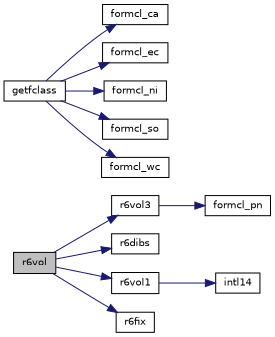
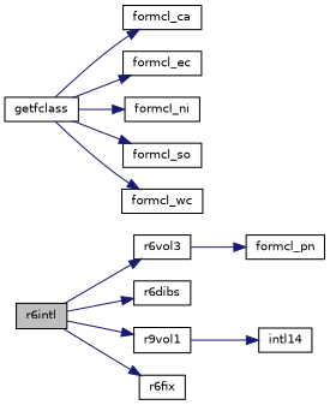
  digraph {
    rankdir=LR
    node [color=black fillcolor=white fontname=Helvetica fontsize=10 shape=record style=filled]
    edge [color=midnightblue fontname=Helvetica fontsize=10 labelfontname=Helvetica labelfontsize=10 style=solid]
-   n1 [fillcolor=grey75 fontcolor=black height=0.2 label=r6vol width=0.4]
+   n1 [fillcolor=grey75 fontcolor=black height=0.2 label=r6intl width=0.4]
    n2 [height=0.2 label=r6vol3 width=0.4]
    n3 [height=0.2 label=r6dibs width=0.4]
-   n4 [height=0.2 label=r6vol1 width=0.4]
+   n4 [height=0.2 label=r9vol1 width=0.4]
    n5 [height=0.2 label=r6fix width=0.4]
    n6 [height=0.2 label=getfclass width=0.4]
    n7 [height=0.2 label=formcl_ca width=0.4]
    n8 [height=0.2 label=formcl_ec width=0.4]
    n9 [height=0.2 label=formcl_ni width=0.4]
    n10 [height=0.2 label=formcl_so width=0.4]
    n11 [height=0.2 label=formcl_wc width=0.4]
    n12 [height=0.2 label=formcl_pn width=0.4]
    n13 [height=0.2 label=intl14 width=0.4]
    n1 -> n2
    n1 -> n3
    n1 -> n4
    n1 -> n5
    n2 -> n12
    n4 -> n13
    n6 -> n7
    n6 -> n8
    n6 -> n9
    n6 -> n10
    n6 -> n11
  }
